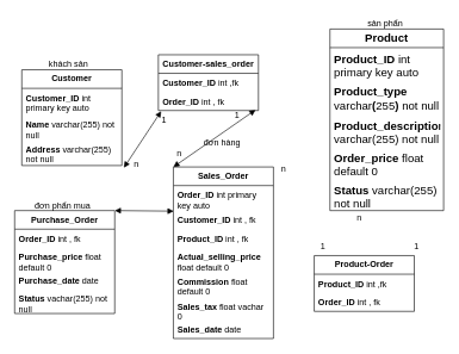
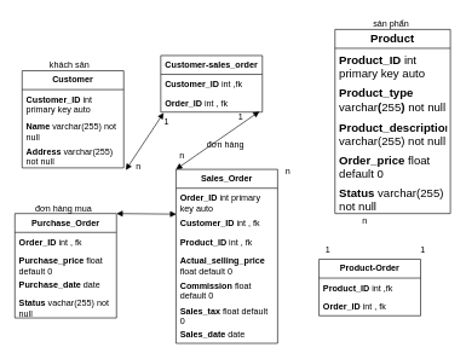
  <mxCell id="0" />
  <mxCell id="1" parent="0" />
  <mxCell id="2" value="&lt;b&gt;Product&lt;/b&gt;" style="swimlane;fontStyle=0;childLayout=stackLayout;horizontal=1;startSize=26;fillColor=none;horizontalStack=0;resizeParent=1;resizeParentMax=0;resizeLast=0;collapsible=1;marginBottom=0;whiteSpace=wrap;html=1;fontSize=16;" parent="1" vertex="1"><mxGeometry x="461" y="40" width="159" height="254" as="geometry" /></mxCell>
  <mxCell id="3" value="&lt;b&gt;Product_ID&amp;nbsp;&lt;/b&gt;int primary key auto" style="text;strokeColor=none;fillColor=none;align=left;verticalAlign=top;spacingLeft=4;spacingRight=4;overflow=hidden;rotatable=0;points=[[0,0.5],[1,0.5]];portConstraint=eastwest;whiteSpace=wrap;html=1;fontSize=16;" parent="2" vertex="1"><mxGeometry y="26" width="159" height="46" as="geometry" /></mxCell>
  <mxCell id="4" value="&lt;b&gt;Product_type &lt;/b&gt;varchar&lt;b&gt;(&lt;/b&gt;255&lt;b&gt;) &lt;/b&gt;not null" style="text;strokeColor=none;fillColor=none;align=left;verticalAlign=top;spacingLeft=4;spacingRight=4;overflow=hidden;rotatable=0;points=[[0,0.5],[1,0.5]];portConstraint=eastwest;whiteSpace=wrap;html=1;fontSize=16;" parent="2" vertex="1"><mxGeometry y="72" width="159" height="47" as="geometry" /></mxCell>
  <mxCell id="5" value="&lt;b&gt;Product_description &lt;/b&gt;varchar(255) not null" style="text;strokeColor=none;fillColor=none;align=left;verticalAlign=top;spacingLeft=4;spacingRight=4;overflow=hidden;rotatable=0;points=[[0,0.5],[1,0.5]];portConstraint=eastwest;whiteSpace=wrap;html=1;fontSize=16;" parent="2" vertex="1"><mxGeometry y="119" width="159" height="45" as="geometry" /></mxCell>
  <mxCell id="6" value="&lt;b&gt;Order_price &lt;/b&gt;float default 0" style="text;strokeColor=none;fillColor=none;align=left;verticalAlign=top;spacingLeft=4;spacingRight=4;overflow=hidden;rotatable=0;points=[[0,0.5],[1,0.5]];portConstraint=eastwest;whiteSpace=wrap;html=1;fontSize=16;" parent="2" vertex="1"><mxGeometry y="164" width="159" height="45" as="geometry" /></mxCell>
  <mxCell id="7" value="&lt;b&gt;Status &lt;/b&gt;varchar(255) not null" style="text;strokeColor=none;fillColor=none;align=left;verticalAlign=top;spacingLeft=4;spacingRight=4;overflow=hidden;rotatable=0;points=[[0,0.5],[1,0.5]];portConstraint=eastwest;whiteSpace=wrap;html=1;fontSize=16;" parent="2" vertex="1"><mxGeometry y="209" width="159" height="45" as="geometry" /></mxCell>
  <mxCell id="8" value="&lt;b&gt;Customer&lt;/b&gt;" style="swimlane;fontStyle=0;childLayout=stackLayout;horizontal=1;startSize=26;fillColor=none;horizontalStack=0;resizeParent=1;resizeParentMax=0;resizeLast=0;collapsible=1;marginBottom=0;whiteSpace=wrap;html=1;" parent="1" vertex="1"><mxGeometry x="30" y="97" width="140" height="134" as="geometry" /></mxCell>
  <mxCell id="9" value="&lt;b&gt;Customer_ID&amp;nbsp;&lt;/b&gt;int primary key auto&lt;br&gt;&lt;b&gt;&amp;nbsp;&lt;/b&gt;" style="text;strokeColor=none;fillColor=none;align=left;verticalAlign=top;spacingLeft=4;spacingRight=4;overflow=hidden;rotatable=0;points=[[0,0.5],[1,0.5]];portConstraint=eastwest;whiteSpace=wrap;html=1;" parent="8" vertex="1"><mxGeometry y="26" width="140" height="38" as="geometry" /></mxCell>
  <mxCell id="10" value="&lt;b&gt;Name &lt;/b&gt;varchar(255) not null" style="text;strokeColor=none;fillColor=none;align=left;verticalAlign=top;spacingLeft=4;spacingRight=4;overflow=hidden;rotatable=0;points=[[0,0.5],[1,0.5]];portConstraint=eastwest;whiteSpace=wrap;html=1;" parent="8" vertex="1"><mxGeometry y="64" width="140" height="34" as="geometry" /></mxCell>
  <mxCell id="11" value="&lt;b&gt;Address &lt;/b&gt;varchar(255) not null" style="text;strokeColor=none;fillColor=none;align=left;verticalAlign=top;spacingLeft=4;spacingRight=4;overflow=hidden;rotatable=0;points=[[0,0.5],[1,0.5]];portConstraint=eastwest;whiteSpace=wrap;html=1;" parent="8" vertex="1"><mxGeometry y="98" width="140" height="36" as="geometry" /></mxCell>
  <mxCell id="12" value="&lt;b&gt;Sales_Order&lt;/b&gt;" style="swimlane;fontStyle=0;childLayout=stackLayout;horizontal=1;startSize=26;fillColor=none;horizontalStack=0;resizeParent=1;resizeParentMax=0;resizeLast=0;collapsible=1;marginBottom=0;whiteSpace=wrap;html=1;" parent="1" vertex="1"><mxGeometry x="242" y="233" width="140" height="240" as="geometry" /></mxCell>
  <mxCell id="13" value="&lt;b&gt;Order_ID&amp;nbsp;&lt;/b&gt;int primary key auto" style="text;strokeColor=none;fillColor=none;align=left;verticalAlign=top;spacingLeft=4;spacingRight=4;overflow=hidden;rotatable=0;points=[[0,0.5],[1,0.5]];portConstraint=eastwest;whiteSpace=wrap;html=1;" parent="12" vertex="1"><mxGeometry y="26" width="140" height="35" as="geometry" /></mxCell>
  <mxCell id="14" value="&lt;b&gt;Customer_ID &lt;/b&gt;int , fk" style="text;strokeColor=none;fillColor=none;align=left;verticalAlign=top;spacingLeft=4;spacingRight=4;overflow=hidden;rotatable=0;points=[[0,0.5],[1,0.5]];portConstraint=eastwest;whiteSpace=wrap;html=1;" parent="12" vertex="1"><mxGeometry y="61" width="140" height="26" as="geometry" /></mxCell>
  <mxCell id="15" value="&lt;b&gt;Product_ID &lt;/b&gt;int , fk" style="text;strokeColor=none;fillColor=none;align=left;verticalAlign=top;spacingLeft=4;spacingRight=4;overflow=hidden;rotatable=0;points=[[0,0.5],[1,0.5]];portConstraint=eastwest;whiteSpace=wrap;html=1;" parent="12" vertex="1"><mxGeometry y="87" width="140" height="26" as="geometry" /></mxCell>
  <mxCell id="16" value="&lt;b&gt;Actual_selling_price &lt;/b&gt;float default 0" style="text;strokeColor=none;fillColor=none;align=left;verticalAlign=top;spacingLeft=4;spacingRight=4;overflow=hidden;rotatable=0;points=[[0,0.5],[1,0.5]];portConstraint=eastwest;whiteSpace=wrap;html=1;" parent="12" vertex="1"><mxGeometry y="113" width="140" height="34" as="geometry" /></mxCell>
  <mxCell id="17" value="&lt;b&gt;Commission &lt;/b&gt;float default 0" style="text;strokeColor=none;fillColor=none;align=left;verticalAlign=top;spacingLeft=4;spacingRight=4;overflow=hidden;rotatable=0;points=[[0,0.5],[1,0.5]];portConstraint=eastwest;whiteSpace=wrap;html=1;" parent="12" vertex="1"><mxGeometry y="147" width="140" height="35" as="geometry" /></mxCell>
- <mxCell id="18" value="&lt;b&gt;Sales_tax &lt;/b&gt;float vachar 0" style="text;strokeColor=none;fillColor=none;align=left;verticalAlign=top;spacingLeft=4;spacingRight=4;overflow=hidden;rotatable=0;points=[[0,0.5],[1,0.5]];portConstraint=eastwest;whiteSpace=wrap;html=1;" parent="12" vertex="1"><mxGeometry y="182" width="140" height="32" as="geometry" /></mxCell>
+ <mxCell id="18" value="&lt;b&gt;Sales_tax &lt;/b&gt;float default 0" style="text;strokeColor=none;fillColor=none;align=left;verticalAlign=top;spacingLeft=4;spacingRight=4;overflow=hidden;rotatable=0;points=[[0,0.5],[1,0.5]];portConstraint=eastwest;whiteSpace=wrap;html=1;" parent="12" vertex="1"><mxGeometry y="182" width="140" height="32" as="geometry" /></mxCell>
  <mxCell id="19" value="&lt;b&gt;Sales_date &lt;/b&gt;date" style="text;strokeColor=none;fillColor=none;align=left;verticalAlign=top;spacingLeft=4;spacingRight=4;overflow=hidden;rotatable=0;points=[[0,0.5],[1,0.5]];portConstraint=eastwest;whiteSpace=wrap;html=1;" parent="12" vertex="1"><mxGeometry y="214" width="140" height="26" as="geometry" /></mxCell>
  <mxCell id="20" value="sản phẩn" style="text;html=1;align=center;verticalAlign=middle;resizable=0;points=[];autosize=1;strokeColor=none;fillColor=none;" parent="1" vertex="1"><mxGeometry x="504" y="20" width="67" height="26" as="geometry" /></mxCell>
  <mxCell id="21" value="khách sản" style="text;html=1;align=center;verticalAlign=middle;resizable=0;points=[];autosize=1;strokeColor=none;fillColor=none;" parent="1" vertex="1"><mxGeometry x="55" y="76" width="80" height="26" as="geometry" /></mxCell>
  <mxCell id="22" value="" style="endArrow=block;startArrow=block;endFill=1;startFill=1;html=1;rounded=0;exitX=0.956;exitY=1.123;exitDx=0;exitDy=0;exitPerimeter=0;entryX=0;entryY=0;entryDx=0;entryDy=0;" parent="1" target="12" edge="1"><mxGeometry width="160" relative="1" as="geometry"><mxPoint x="356.84" y="153.198" as="sourcePoint" /><mxPoint x="403" y="236" as="targetPoint" /></mxGeometry></mxCell>
  <mxCell id="23" value="&lt;b&gt;Purchase_Order&lt;/b&gt;" style="swimlane;fontStyle=0;childLayout=stackLayout;horizontal=1;startSize=26;fillColor=none;horizontalStack=0;resizeParent=1;resizeParentMax=0;resizeLast=0;collapsible=1;marginBottom=0;whiteSpace=wrap;html=1;" parent="1" vertex="1"><mxGeometry x="20" y="294" width="140" height="144" as="geometry" /></mxCell>
  <mxCell id="24" value="&lt;b&gt;Order_ID &lt;/b&gt;int , fk" style="text;strokeColor=none;fillColor=none;align=left;verticalAlign=top;spacingLeft=4;spacingRight=4;overflow=hidden;rotatable=0;points=[[0,0.5],[1,0.5]];portConstraint=eastwest;whiteSpace=wrap;html=1;" parent="23" vertex="1"><mxGeometry y="26" width="140" height="26" as="geometry" /></mxCell>
  <mxCell id="25" value="&lt;b&gt;Purchase_price &lt;/b&gt;float default 0" style="text;strokeColor=none;fillColor=none;align=left;verticalAlign=top;spacingLeft=4;spacingRight=4;overflow=hidden;rotatable=0;points=[[0,0.5],[1,0.5]];portConstraint=eastwest;whiteSpace=wrap;html=1;" parent="23" vertex="1"><mxGeometry y="52" width="140" height="32" as="geometry" /></mxCell>
  <mxCell id="26" value="&lt;b&gt;Purchase_date &lt;/b&gt;date" style="text;strokeColor=none;fillColor=none;align=left;verticalAlign=top;spacingLeft=4;spacingRight=4;overflow=hidden;rotatable=0;points=[[0,0.5],[1,0.5]];portConstraint=eastwest;whiteSpace=wrap;html=1;" parent="23" vertex="1"><mxGeometry y="84" width="140" height="26" as="geometry" /></mxCell>
  <mxCell id="27" value="&lt;b&gt;Status &lt;/b&gt;vachar(255) not null" style="text;strokeColor=none;fillColor=none;align=left;verticalAlign=top;spacingLeft=4;spacingRight=4;overflow=hidden;rotatable=0;points=[[0,0.5],[1,0.5]];portConstraint=eastwest;whiteSpace=wrap;html=1;" parent="23" vertex="1"><mxGeometry y="110" width="140" height="34" as="geometry" /></mxCell>
  <mxCell id="28" value="" style="endArrow=block;startArrow=block;endFill=1;startFill=1;html=1;rounded=0;exitX=1;exitY=0;exitDx=0;exitDy=0;entryX=0.003;entryY=0.031;entryDx=0;entryDy=0;entryPerimeter=0;" parent="1" source="23" target="14" edge="1"><mxGeometry width="160" relative="1" as="geometry"><mxPoint x="191" y="339" as="sourcePoint" /><mxPoint x="351" y="339" as="targetPoint" /></mxGeometry></mxCell>
  <mxCell id="29" value="đơn hàng" style="text;html=1;align=center;verticalAlign=middle;resizable=0;points=[];autosize=1;strokeColor=none;fillColor=none;" parent="1" vertex="1"><mxGeometry x="275" y="187" width="69" height="26" as="geometry" /></mxCell>
- <mxCell id="30" value="đơn phẩn mua" style="text;html=1;align=center;verticalAlign=middle;resizable=0;points=[];autosize=1;strokeColor=none;fillColor=none;" parent="1" vertex="1"><mxGeometry x="39" y="275" width="96" height="26" as="geometry" /></mxCell>
+ <mxCell id="30" value="đơn hàng mua" style="text;html=1;align=center;verticalAlign=middle;resizable=0;points=[];autosize=1;strokeColor=none;fillColor=none;" parent="1" vertex="1"><mxGeometry x="39" y="275" width="96" height="26" as="geometry" /></mxCell>
  <mxCell id="31" value="&lt;b&gt;Customer-sales_order&lt;/b&gt;" style="swimlane;fontStyle=0;childLayout=stackLayout;horizontal=1;startSize=26;fillColor=none;horizontalStack=0;resizeParent=1;resizeParentMax=0;resizeLast=0;collapsible=1;marginBottom=0;whiteSpace=wrap;html=1;" parent="1" vertex="1"><mxGeometry x="221" y="76" width="140" height="78" as="geometry" /></mxCell>
  <mxCell id="32" value="&lt;b&gt;Customer_ID &lt;/b&gt;int ,fk" style="text;strokeColor=none;fillColor=none;align=left;verticalAlign=top;spacingLeft=4;spacingRight=4;overflow=hidden;rotatable=0;points=[[0,0.5],[1,0.5]];portConstraint=eastwest;whiteSpace=wrap;html=1;" parent="31" vertex="1"><mxGeometry y="26" width="140" height="26" as="geometry" /></mxCell>
  <mxCell id="33" value="&lt;b&gt;Order_ID &lt;/b&gt;int , fk" style="text;strokeColor=none;fillColor=none;align=left;verticalAlign=top;spacingLeft=4;spacingRight=4;overflow=hidden;rotatable=0;points=[[0,0.5],[1,0.5]];portConstraint=eastwest;whiteSpace=wrap;html=1;" parent="31" vertex="1"><mxGeometry y="52" width="140" height="26" as="geometry" /></mxCell>
  <mxCell id="34" value="" style="endArrow=block;startArrow=block;endFill=1;startFill=1;html=1;rounded=0;exitX=1.02;exitY=1.083;exitDx=0;exitDy=0;exitPerimeter=0;entryX=0.014;entryY=1.192;entryDx=0;entryDy=0;entryPerimeter=0;" parent="1" source="11" edge="1"><mxGeometry width="160" relative="1" as="geometry"><mxPoint x="191" y="339" as="sourcePoint" /><mxPoint x="224.96" y="154.992" as="targetPoint" /></mxGeometry></mxCell>
  <mxCell id="35" value="n" style="text;html=1;align=center;verticalAlign=middle;resizable=0;points=[];autosize=1;strokeColor=none;fillColor=none;" parent="1" vertex="1"><mxGeometry x="237" y="202" width="25" height="26" as="geometry" /></mxCell>
  <mxCell id="36" value="1" style="text;html=1;align=center;verticalAlign=middle;resizable=0;points=[];autosize=1;strokeColor=none;fillColor=none;" parent="1" vertex="1"><mxGeometry x="318" y="148" width="25" height="26" as="geometry" /></mxCell>
  <mxCell id="37" value="n" style="text;html=1;align=center;verticalAlign=middle;resizable=0;points=[];autosize=1;strokeColor=none;fillColor=none;" parent="1" vertex="1"><mxGeometry x="177" y="216" width="25" height="26" as="geometry" /></mxCell>
  <mxCell id="38" value="1" style="text;html=1;align=center;verticalAlign=middle;resizable=0;points=[];autosize=1;strokeColor=none;fillColor=none;" parent="1" vertex="1"><mxGeometry x="216" y="155" width="25" height="26" as="geometry" /></mxCell>
  <mxCell id="39" value="&lt;b&gt;Product-Order&lt;/b&gt;" style="swimlane;fontStyle=0;childLayout=stackLayout;horizontal=1;startSize=26;fillColor=none;horizontalStack=0;resizeParent=1;resizeParentMax=0;resizeLast=0;collapsible=1;marginBottom=0;whiteSpace=wrap;html=1;" parent="1" vertex="1"><mxGeometry x="439" y="357" width="140" height="78" as="geometry" /></mxCell>
  <mxCell id="40" value="&lt;b&gt;Product_ID &lt;/b&gt;int ,fk" style="text;strokeColor=none;fillColor=none;align=left;verticalAlign=top;spacingLeft=4;spacingRight=4;overflow=hidden;rotatable=0;points=[[0,0.5],[1,0.5]];portConstraint=eastwest;whiteSpace=wrap;html=1;" parent="39" vertex="1"><mxGeometry y="26" width="140" height="26" as="geometry" /></mxCell>
  <mxCell id="41" value="&lt;b&gt;Order_ID &lt;/b&gt;int , fk" style="text;strokeColor=none;fillColor=none;align=left;verticalAlign=top;spacingLeft=4;spacingRight=4;overflow=hidden;rotatable=0;points=[[0,0.5],[1,0.5]];portConstraint=eastwest;whiteSpace=wrap;html=1;" parent="39" vertex="1"><mxGeometry y="52" width="140" height="26" as="geometry" /></mxCell>
  <mxCell id="42" value="n" style="text;html=1;align=center;verticalAlign=middle;resizable=0;points=[];autosize=1;strokeColor=none;fillColor=none;" parent="1" vertex="1"><mxGeometry x="489" y="291" width="25" height="26" as="geometry" /></mxCell>
  <mxCell id="43" value="1" style="text;html=1;align=center;verticalAlign=middle;resizable=0;points=[];autosize=1;strokeColor=none;fillColor=none;" parent="1" vertex="1"><mxGeometry x="569" y="332" width="25" height="26" as="geometry" /></mxCell>
  <mxCell id="44" value="n" style="text;html=1;align=center;verticalAlign=middle;resizable=0;points=[];autosize=1;strokeColor=none;fillColor=none;" parent="1" vertex="1"><mxGeometry x="383" y="223" width="25" height="26" as="geometry" /></mxCell>
  <mxCell id="45" value="1" style="text;html=1;align=center;verticalAlign=middle;resizable=0;points=[];autosize=1;strokeColor=none;fillColor=none;" parent="1" vertex="1"><mxGeometry x="438" y="332" width="25" height="26" as="geometry" /></mxCell>
